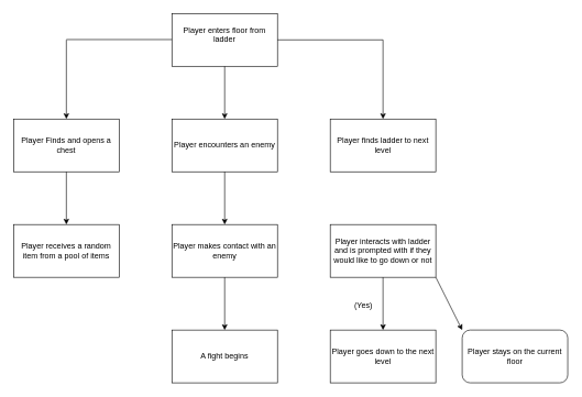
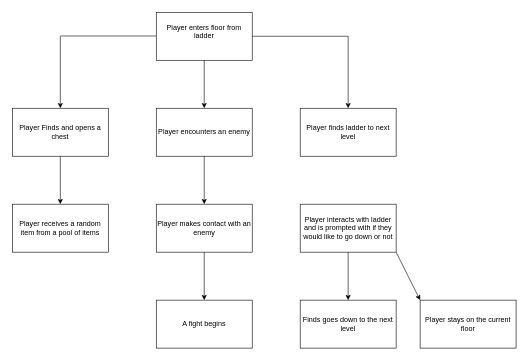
  <mxCell id="0" />
  <mxCell id="1" parent="0" />
  <mxCell id="2" value="&lt;div&gt;Player enters floor from ladder&lt;/div&gt;&lt;div&gt;&lt;br&gt;&lt;/div&gt;" style="rounded=0;whiteSpace=wrap;html=1;" parent="1" vertex="1"><mxGeometry x="260" y="20" width="160" height="80" as="geometry" /></mxCell>
  <mxCell id="3" value="" style="endArrow=classic;html=1;rounded=0;" parent="1" edge="1"><mxGeometry width="50" height="50" relative="1" as="geometry"><mxPoint x="100" y="60" as="sourcePoint" /><mxPoint x="100" y="180" as="targetPoint" /></mxGeometry></mxCell>
  <mxCell id="4" value="Player Finds and opens a chest" style="rounded=0;whiteSpace=wrap;html=1;" parent="1" vertex="1"><mxGeometry y="180" width="160" height="80" as="geometry" x="20" /></mxCell>
  <mxCell id="5" value="Player receives a random item from a pool of items" style="rounded=0;whiteSpace=wrap;html=1;" parent="1" vertex="1"><mxGeometry y="340" width="160" height="80" as="geometry" x="20" /></mxCell>
  <mxCell id="6" value="" style="endArrow=classic;html=1;rounded=0;entryX=0.5;entryY=0;entryDx=0;entryDy=0;" parent="1" target="5" edge="1"><mxGeometry width="50" height="50" relative="1" as="geometry"><mxPoint x="100" y="260" as="sourcePoint" /><mxPoint x="150" y="210" as="targetPoint" /></mxGeometry></mxCell>
  <mxCell id="7" value="Player makes contact with an enemy" style="rounded=0;whiteSpace=wrap;html=1;" parent="1" vertex="1"><mxGeometry x="260" y="340" width="160" height="80" as="geometry" /></mxCell>
  <mxCell id="8" value="Player encounters an enemy" style="rounded=0;whiteSpace=wrap;html=1;" parent="1" vertex="1"><mxGeometry x="260" y="180" width="160" height="80" as="geometry" /></mxCell>
  <mxCell id="9" value="" style="endArrow=classic;html=1;rounded=0;entryX=0.5;entryY=0;entryDx=0;entryDy=0;" parent="1" target="7" edge="1"><mxGeometry width="50" height="50" relative="1" as="geometry"><mxPoint x="340" y="260" as="sourcePoint" /><mxPoint x="390" y="210" as="targetPoint" /></mxGeometry></mxCell>
  <mxCell id="10" value="" style="endArrow=classic;html=1;rounded=0;entryX=0.5;entryY=0;entryDx=0;entryDy=0;" parent="1" target="8" edge="1"><mxGeometry width="50" height="50" relative="1" as="geometry"><mxPoint x="340" y="100" as="sourcePoint" /><mxPoint x="339.5" y="160" as="targetPoint" /></mxGeometry></mxCell>
  <mxCell id="11" value="" style="endArrow=none;html=1;rounded=0;" parent="1" edge="1"><mxGeometry width="50" height="50" relative="1" as="geometry"><mxPoint x="100" y="59.5" as="sourcePoint" /><mxPoint x="260" y="59.5" as="targetPoint" /></mxGeometry></mxCell>
  <mxCell id="12" value="A fight begins" style="rounded=0;whiteSpace=wrap;html=1;" parent="1" vertex="1"><mxGeometry x="260" y="500" width="160" height="80" as="geometry" /></mxCell>
  <mxCell id="13" value="" style="endArrow=classic;html=1;rounded=0;entryX=0.5;entryY=0;entryDx=0;entryDy=0;" parent="1" target="12" edge="1"><mxGeometry width="50" height="50" relative="1" as="geometry"><mxPoint x="340" y="420" as="sourcePoint" /><mxPoint x="390" y="370" as="targetPoint" /></mxGeometry></mxCell>
  <mxCell id="14" value="Player finds ladder to next level" style="rounded=0;whiteSpace=wrap;html=1;" parent="1" vertex="1"><mxGeometry x="500" y="180" width="160" height="80" as="geometry" /></mxCell>
  <mxCell id="15" value="" style="endArrow=none;html=1;rounded=0;" edge="1" parent="1"><mxGeometry width="50" height="50" relative="1" as="geometry"><mxPoint x="420" y="60" as="sourcePoint" /><mxPoint x="580" y="60" as="targetPoint" /></mxGeometry></mxCell>
  <mxCell id="16" value="" style="endArrow=classic;html=1;rounded=0;entryX=0.5;entryY=0;entryDx=0;entryDy=0;" edge="1" parent="1" target="14"><mxGeometry width="50" height="50" relative="1" as="geometry"><mxPoint x="580" y="60" as="sourcePoint" /><mxPoint x="630" y="10" as="targetPoint" /></mxGeometry></mxCell>
  <mxCell id="17" value="Player interacts with ladder and is prompted with if they would like to go down or not" style="rounded=0;whiteSpace=wrap;html=1;" vertex="1" parent="1"><mxGeometry x="500" y="340" width="160" height="80" as="geometry" /></mxCell>
- <mxCell id="18" value="Player goes down to the next level" style="rounded=0;whiteSpace=wrap;html=1;" vertex="1" parent="1"><mxGeometry x="500" y="500" width="160" height="80" as="geometry" /></mxCell>
- <mxCell id="19" value="Player stays on the current floor" style="whiteSpace=wrap;html=1;rounded=1;" vertex="1" parent="1"><mxGeometry x="700" y="500" width="160" height="80" as="geometry" /></mxCell>
+ <mxCell id="18" value="Finds goes down to the next level" style="rounded=0;whiteSpace=wrap;html=1;" vertex="1" parent="1"><mxGeometry x="500" y="500" width="160" height="80" as="geometry" /></mxCell>
+ <mxCell id="19" value="Player stays on the current floor" style="rounded=0;whiteSpace=wrap;html=1;" vertex="1" parent="1"><mxGeometry x="700" y="500" width="160" height="80" as="geometry" /></mxCell>
  <mxCell id="20" value="" style="endArrow=classic;html=1;rounded=0;entryX=0.5;entryY=0;entryDx=0;entryDy=0;" edge="1" parent="1" target="18"><mxGeometry width="50" height="50" relative="1" as="geometry"><mxPoint x="580" y="420" as="sourcePoint" /><mxPoint x="630" y="370" as="targetPoint" /></mxGeometry></mxCell>
  <mxCell id="21" value="" style="endArrow=classic;html=1;rounded=0;entryX=0;entryY=0;entryDx=0;entryDy=0;" edge="1" parent="1" target="19"><mxGeometry width="50" height="50" relative="1" as="geometry"><mxPoint x="660" y="420" as="sourcePoint" /><mxPoint x="710" y="370" as="targetPoint" /></mxGeometry></mxCell>
- <mxCell id="22" value="&lt;div&gt;(Yes)&lt;/div&gt;" style="text;html=1;align=center;verticalAlign=middle;resizable=0;points=[];autosize=1;strokeColor=none;fillColor=none;" vertex="1" parent="1"><mxGeometry x="525" y="448" width="50" height="30" as="geometry" /></mxCell>
